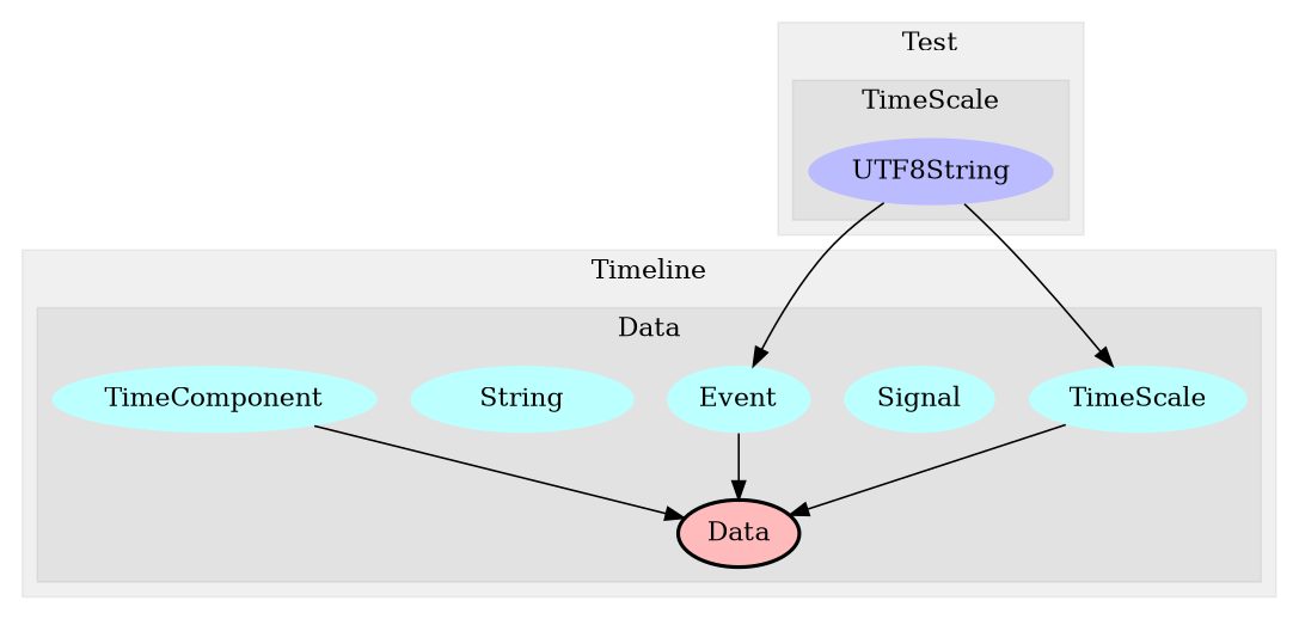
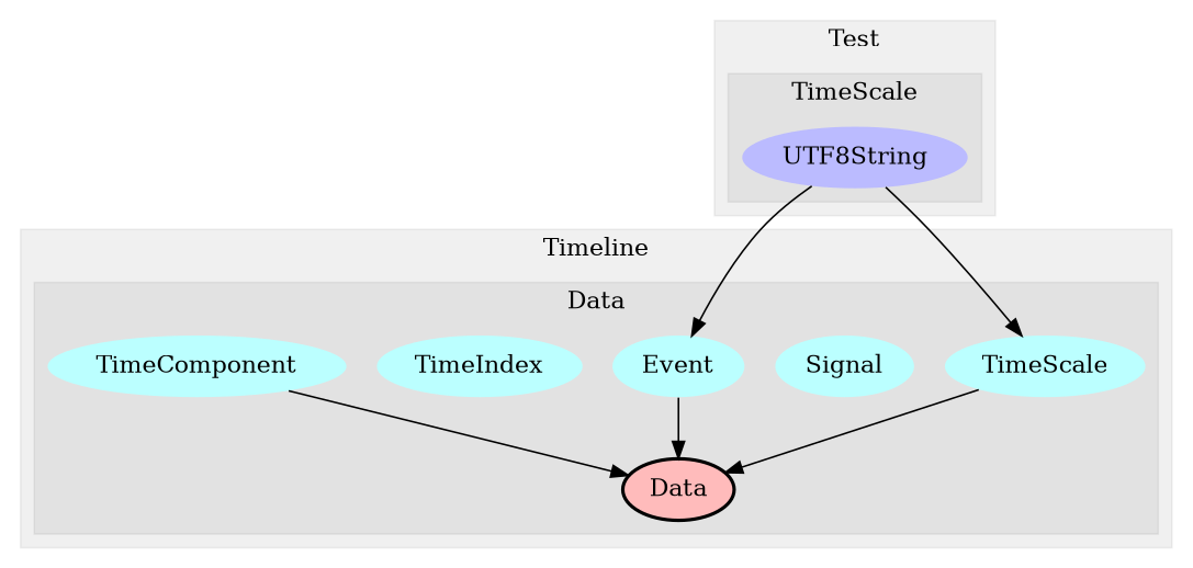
  digraph {
    node [fillcolor="#bbffff" penwidth=0 style=filled]
    n1 [fillcolor="#bbbbff" label=UTF8String]
    n2 [fillcolor="#ffbbbb" label=Data style="filled,bold" penwidth=""]
    n3 [label=TimeScale]
    n4 [label=Signal]
    n5 [label=Event]
-   n6 [label=String]
+   n6 [label=TimeIndex]
    n7 [label=TimeComponent]
    subgraph cluster_1 {
      color="#0000000F"
      label=Test
      style=filled
      subgraph cluster_2 {
        color="#0000000F"
        label=TimeScale
        style=filled
        n1
      }
    }
    subgraph cluster_3 {
      color="#0000000F"
      label=Timeline
      style=filled
      subgraph cluster_4 {
        color="#0000000F"
        label=Data
        style=filled
        n2
        n3
        n4
        n5
        n6
        n7
      }
    }
    n1 -> n3
    n1 -> n5
    n3 -> n2
    n5 -> n2
    n7 -> n2
  }
